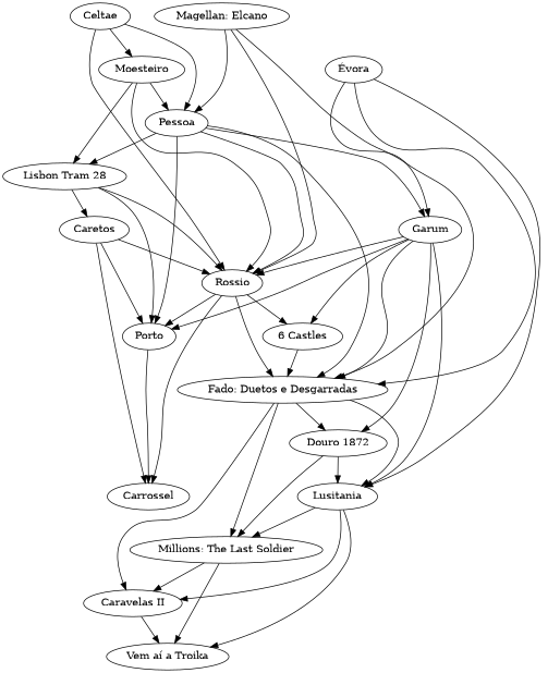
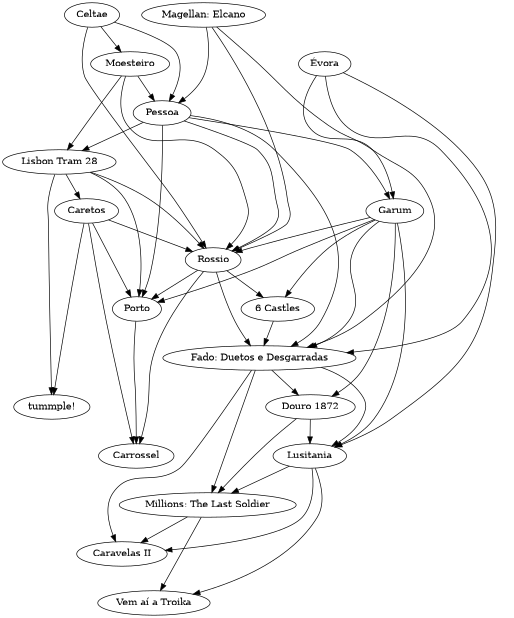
  digraph {
    node [max_players=4 max_players_best=4 max_players_rec=4 max_time=45 min_players=2 min_players_best=2 min_players_rec=2 min_time=45 year=2019]
    n1 [bayes_rating=5.55301 complexity=1.7778 l="-1.619794279313163,9.438101676052549" label="Caravelas II" rating=6.69015 year=2013]
    n2 [bayes_rating=5.52419 complexity=1.9286 l="-1.3297201717042688,9.241694090132217" label="Vem aí a Troika" rating=5.96538 year=2012]
    n3 [bayes_rating=5.52852 complexity=1.5455 l="-1.8701343242791417,9.496558252200053" label="Millions: The Last Soldier" max_players=5 max_players_best=5 max_players_rec=5 max_time=25 min_players_best=4 min_players_rec=3 min_time=15 rating=6.48765 year=2015]
    n4 [bayes_rating=5.58195 complexity=1.25 l="-1.923329459894095,9.402249137517234" label=Lusitania max_time=20 min_players_best=3 min_time=10 rating=6.86584 year=2017]
    n5 [bayes_rating=5.56077 complexity=1.6667 l="-2.063989479913303,9.509576967893496" label="Fado: Duetos e Desgarradas" max_time=30 min_players_best=3 min_time=20 rating=7.08048 year=2018]
    n6 [bayes_rating=5.53391 complexity=1.2857 l="-2.0757303566049434,9.440071255490633" label="Douro 1872" max_players=5 max_players_best=5 max_players_rec=5 max_time=25 min_players_best=4 min_time=15 rating=6.60146 year=2018]
    n7 [bayes_rating=5.72268 complexity=1.6154 l="-2.2283581844198035,9.48971989645105" label=Garum max_time=40 min_players_best=4 min_time=30 rating=7.39747]
    n8 [bayes_rating=5.5765 complexity=2.9286 l="-2.3248000536231634,9.42114636643837" label="6 Castles" min_players_rec=1 rating=6.67678]
    n9 [bayes_rating=5.72403 complexity=1.8333 l="-2.346513715046967,9.585986332933661" label=Rossio max_players_best=2 min_players=1 min_players_rec=1 min_time=30 rating=7.01745 year=2020]
    n10 [bayes_rating=5.86825 complexity=1.8621 l="-2.23980087951454,9.691699132694728" label=Porto min_players=1 min_players_best=3 min_players_rec=1 min_time=30 rating=7.15299]
    n11 [bayes_rating=5.52765 complexity=2.25 l="-2.1091196066677953,9.786956460769082" label=Carrossel min_players_rec=3 min_time=30 rating=6.03766]
    n12 [bayes_rating=5.65896 complexity=2.6 l="-2.0951053500600385,9.332699765635695" label="Évora" max_time=60 min_time=30 rating=7.68302 year=2022]
    n13 [bayes_rating=5.74816 complexity=2.7059 l="-2.5134242497565475,9.555271633053925" label=Pessoa max_time=75 min_players=1 min_players_best=4 min_players_rec=1 rating=7.25961 year=2022]
    n14 [bayes_rating=5.74879 complexity=2.1111 l="-2.5213054575383294,9.716103643020066" label="Lisbon Tram 28" max_players_best=3 max_time=60 min_players_best=3 rating=7.04803 year=2021]
    n15 [bayes_rating=5.59647 complexity=2.2 l="-2.368204685357377,9.843602168203866" label=Caretos max_players_best=3 max_time=60 min_players_best=3 rating=7.09314 year=2020]
+   n16 [bayes_rating=5.61586 complexity=1.0 l="-2.7262333662890677,10.055585772962901" label="tummple!" max_players=10 max_players_rec=6 max_time=20 min_players_best=4 min_time=20 rating=6.46153 year=""]
    n17 [bayes_rating=5.55402 complexity=1.3333 l="-2.37495735913145,9.685387459579736" label="Magellan: Elcano" max_players=5 max_players_rec=5 max_time=30 min_players_best=4 min_time=15 rating=6.35813 year=2021]
    n18 [bayes_rating=5.60945 complexity=2.7857 l="-2.746345849725772,9.612668279340928" label=Moesteiro max_time=60 min_players_best=3 min_time=30 rating=6.8445 year=2022]
    n19 [bayes_rating=5.75743 complexity=2.7273 l="-2.744290469383857,9.486980998556252" label=Celtae max_time=100 min_players=1 min_players_best=1 min_players_rec=1 min_time=50 rating=7.13159 year=2023]
-   n1 -> n2 [weight=0.0758738813167971]
    n3 -> n1 [weight=0.105008811219255]
    n3 -> n2 [weight=0.052298483725992]
    n4 -> n1 [weight=0.138211314208205]
    n4 -> n2 [weight=0.0650672794636219]
    n4 -> n3 [weight=0.27732097610829]
    n5 -> n1 [weight=0.133574150899792]
    n5 -> n3 [weight=0.265132199700226]
    n5 -> n4 [weight=0.294830037358824]
    n5 -> n6 [weight=0.544108165381911]
    n6 -> n3 [weight=0.241590490449124]
    n6 -> n4 [weight=0.272008063977381]
    n7 -> n4 [weight=0.168494728362477]
    n7 -> n5 [weight=0.281154457466482]
    n7 -> n6 [weight=0.310646031500406]
    n7 -> n8 [weight=0.203068842616146]
    n7 -> n9 [weight=0.268389089433191]
    n7 -> n10 [weight=0.178741213040251]
    n8 -> n5 [weight=0.176452278140239]
    n9 -> n5 [weight=0.184576833470824]
    n9 -> n8 [weight=0.205135046883092]
    n9 -> n10 [weight=0.224283692387432]
    n9 -> n11 [weight=0.108259604396495]
    n10 -> n11 [weight=0.208104134112232]
    n12 -> n4 [weight=0.244889754817123]
    n12 -> n5 [weight=0.132443816125497]
    n12 -> n7 [weight=0.177360391129786]
    n13 -> n5 [weight=0.162052298037664]
    n13 -> n7 [weight=0.170429919693915]
    n13 -> n9 [weight=0.226842746240954]
    n13 -> n10 [weight=0.158262439047231]
    n13 -> n14 [weight=0.165699377208]
    n14 -> n9 [weight=0.186729049686493]
    n14 -> n10 [weight=0.211481755959048]
    n14 -> n15 [weight=0.139991997840272]
+   n14 -> n16 [weight=0.0595610035367457]
    n15 -> n9 [weight=0.119069838935717]
    n15 -> n10 [weight=0.136118795067437]
    n15 -> n11 [weight=0.160278114599411]
+   n15 -> n16 [weight=0.0742181680857267]
    n17 -> n5 [weight=0.137704730703598]
    n17 -> n9 [weight=0.157201696821233]
    n17 -> n13 [weight=0.146266732494736]
    n18 -> n9 [weight=0.141625166735729]
    n18 -> n13 [weight=0.167256662303765]
    n18 -> n14 [weight=0.13511697473929]
    n19 -> n9 [weight=0.122296574951304]
    n19 -> n13 [weight=0.143691307566259]
    n19 -> n18 [weight=0.179734589988492]
  }
